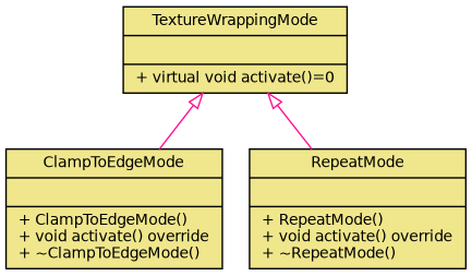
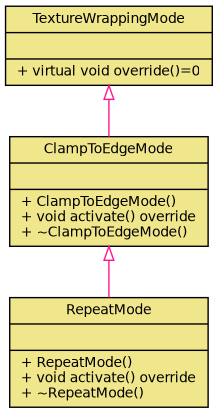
  digraph {
    node [color=black fillcolor=khaki fontname=Helvetica fontsize=10 shape=record style=filled]
    edge [arrowtail=onormal color=deeppink dir=back fontname=Helvetica fontsize=10 labelfontname=Helvetica labelfontsize=10 style=solid]
-   n1 [fontcolor=black height=0.2 label="{TextureWrappingMode\n||+ virtual void activate()=0\l}" width=0.4]
+   n1 [fontcolor=black height=0.2 label="{TextureWrappingMode\n||+ virtual void override()=0\l}" width=0.4]
    n2 [height=0.2 label="{ClampToEdgeMode\n||+  ClampToEdgeMode()\l+ void activate() override\l+  ~ClampToEdgeMode()\l}" width=0.4]
    n3 [height=0.2 label="{RepeatMode\n||+  RepeatMode()\l+ void activate() override\l+  ~RepeatMode()\l}" width=0.4]
    n1 -> n2
-   n1 -> n3
+   n2 -> n3
  }
